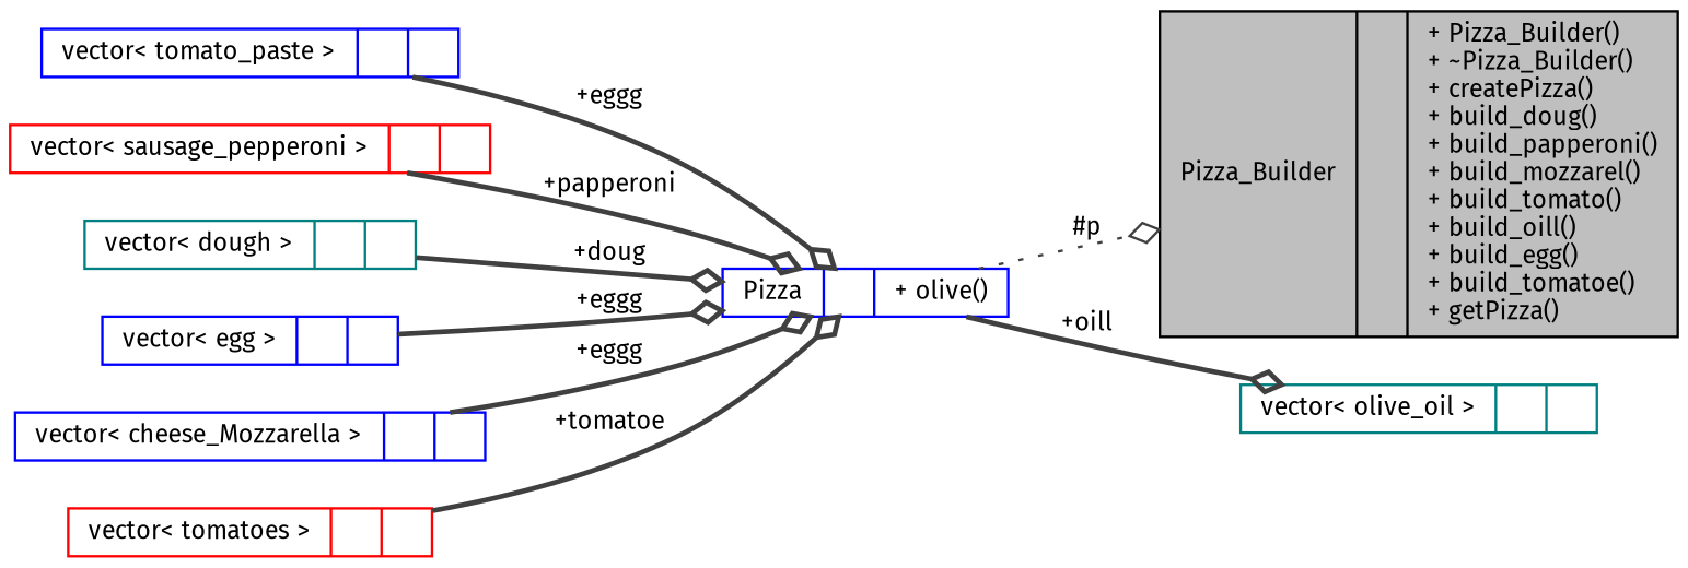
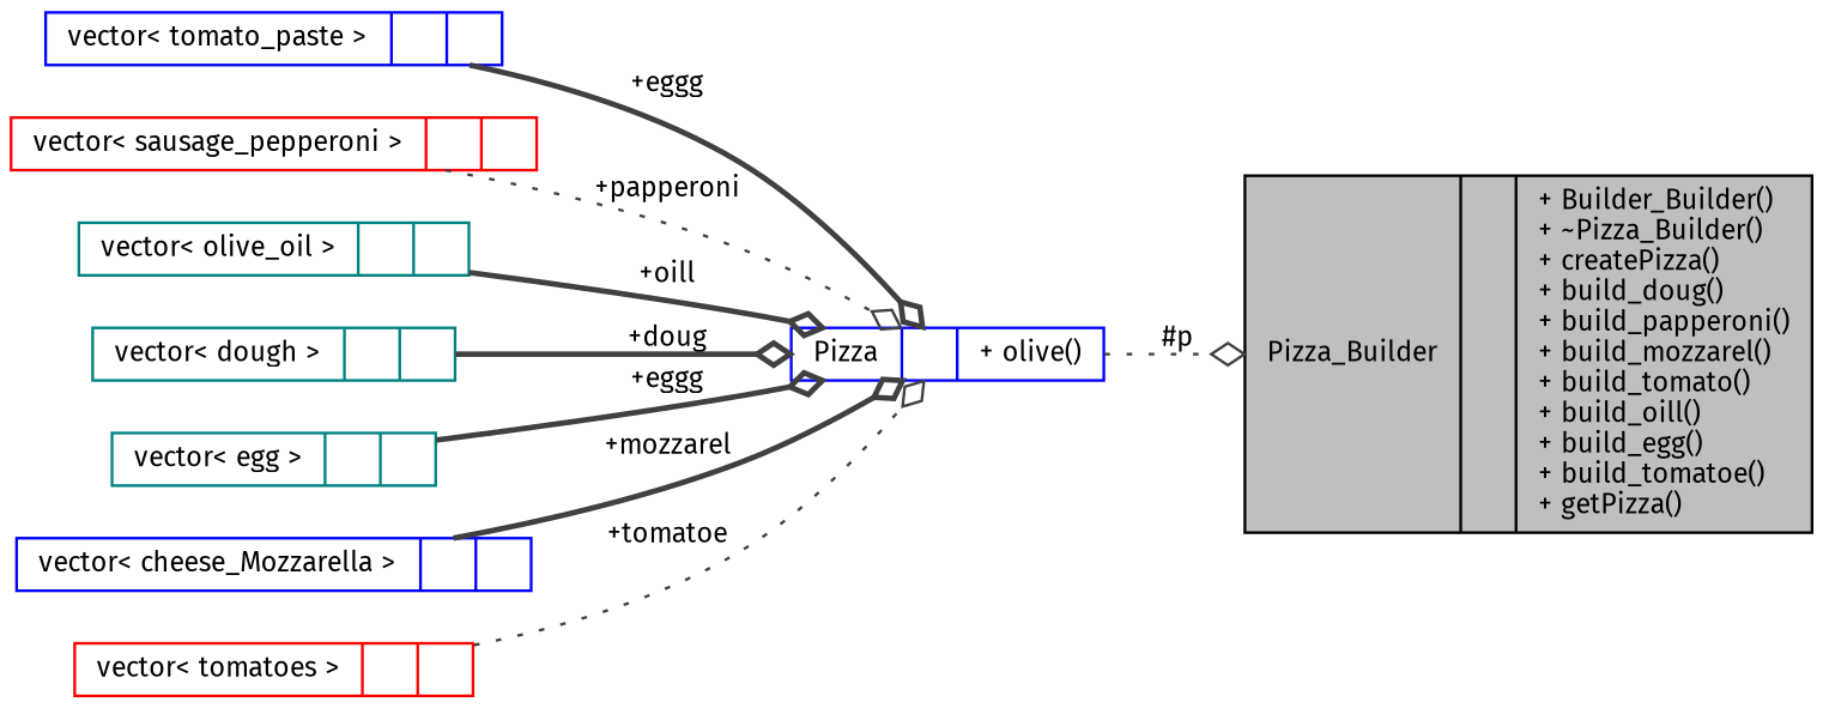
  digraph {
    fontname="Fira Sans"
    rankdir=LR
    node [color=blue fontname="Fira Sans" fontsize=10 shape=record]
    edge [arrowhead=odiamond color=grey25 fontname="Fira Sans" fontsize=10 labelfontname=Helvetica labelfontsize=10 style=bold]
-   n1 [color=black fillcolor=grey75 fontcolor=black height=0.2 label="{Pizza_Builder\n||+ Pizza_Builder()\l+ ~Pizza_Builder()\l+ createPizza()\l+ build_doug()\l+ build_papperoni()\l+ build_mozzarel()\l+ build_tomato()\l+ build_oill()\l+ build_egg()\l+ build_tomatoe()\l+ getPizza()\l}" style=filled width=0.4]
+   n1 [color=black fillcolor=grey75 fontcolor=black height=0.2 label="{Pizza_Builder\n||+ Builder_Builder()\l+ ~Pizza_Builder()\l+ createPizza()\l+ build_doug()\l+ build_papperoni()\l+ build_mozzarel()\l+ build_tomato()\l+ build_oill()\l+ build_egg()\l+ build_tomatoe()\l+ getPizza()\l}" style=filled width=0.4]
    n2 [height=0.2 label="{Pizza\n||+ olive()\l}" width=0.4]
    n3 [height=0.2 label="{vector\< tomato_paste \>\n||}" width=0.4]
    n4 [color=red height=0.2 label="{vector\< sausage_pepperoni \>\n||}" width=0.4]
    n5 [color=teal height=0.2 label="{vector\< olive_oil \>\n||}" width=0.4]
    n6 [color=teal height=0.2 label="{vector\< dough \>\n||}" width=0.4]
-   n7 [height=0.2 label="{vector\< egg \>\n||}" width=0.4]
+   n7 [color=teal height=0.2 label="{vector\< egg \>\n||}" width=0.4]
    n8 [height=0.2 label="{vector\< cheese_Mozzarella \>\n||}" width=0.4]
    n9 [color=red height=0.2 label="{vector\< tomatoes \>\n||}" width=0.4]
    n2 -> n1 [label=" #p" style=dotted]
    n3 -> n2 [label=" +eggg"]
-   n4 -> n2 [label=" +papperoni"]
-   n2 -> n5 [label=" +oill"]
+   n4 -> n2 [label=" +papperoni" style=dotted]
+   n5 -> n2 [label=" +oill"]
    n6 -> n2 [label=" +doug"]
    n7 -> n2 [label=" +eggg"]
-   n8 -> n2 [label=" +eggg"]
-   n9 -> n2 [label=" +tomatoe"]
+   n8 -> n2 [label=" +mozzarel"]
+   n9 -> n2 [label=" +tomatoe" style=dotted]
  }
